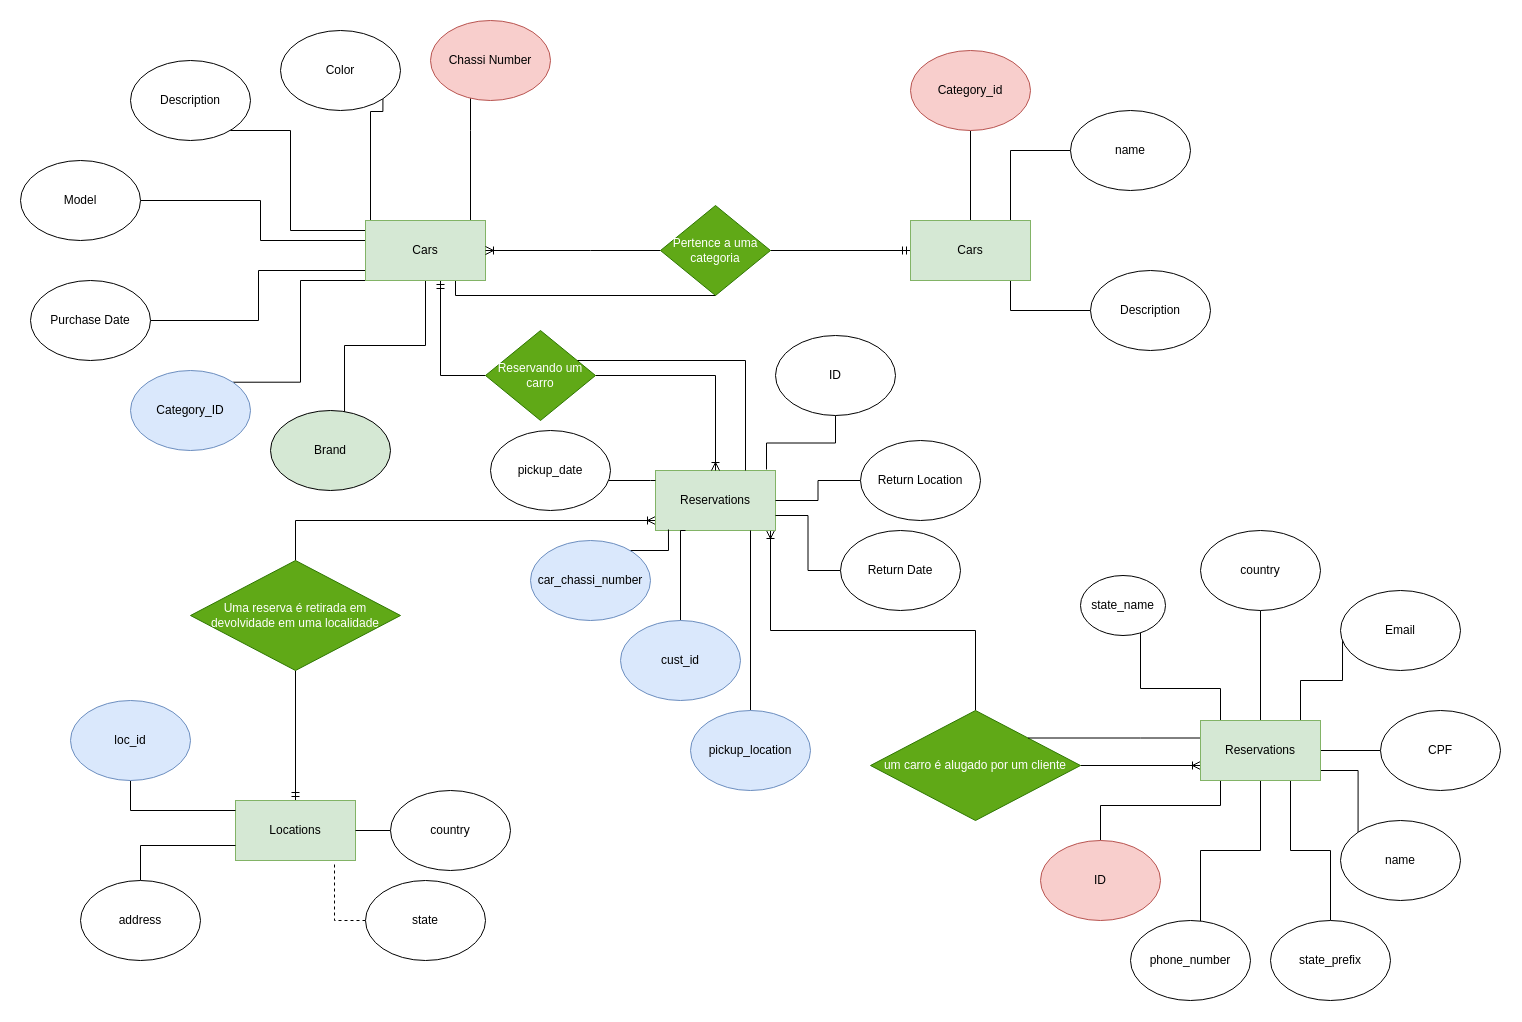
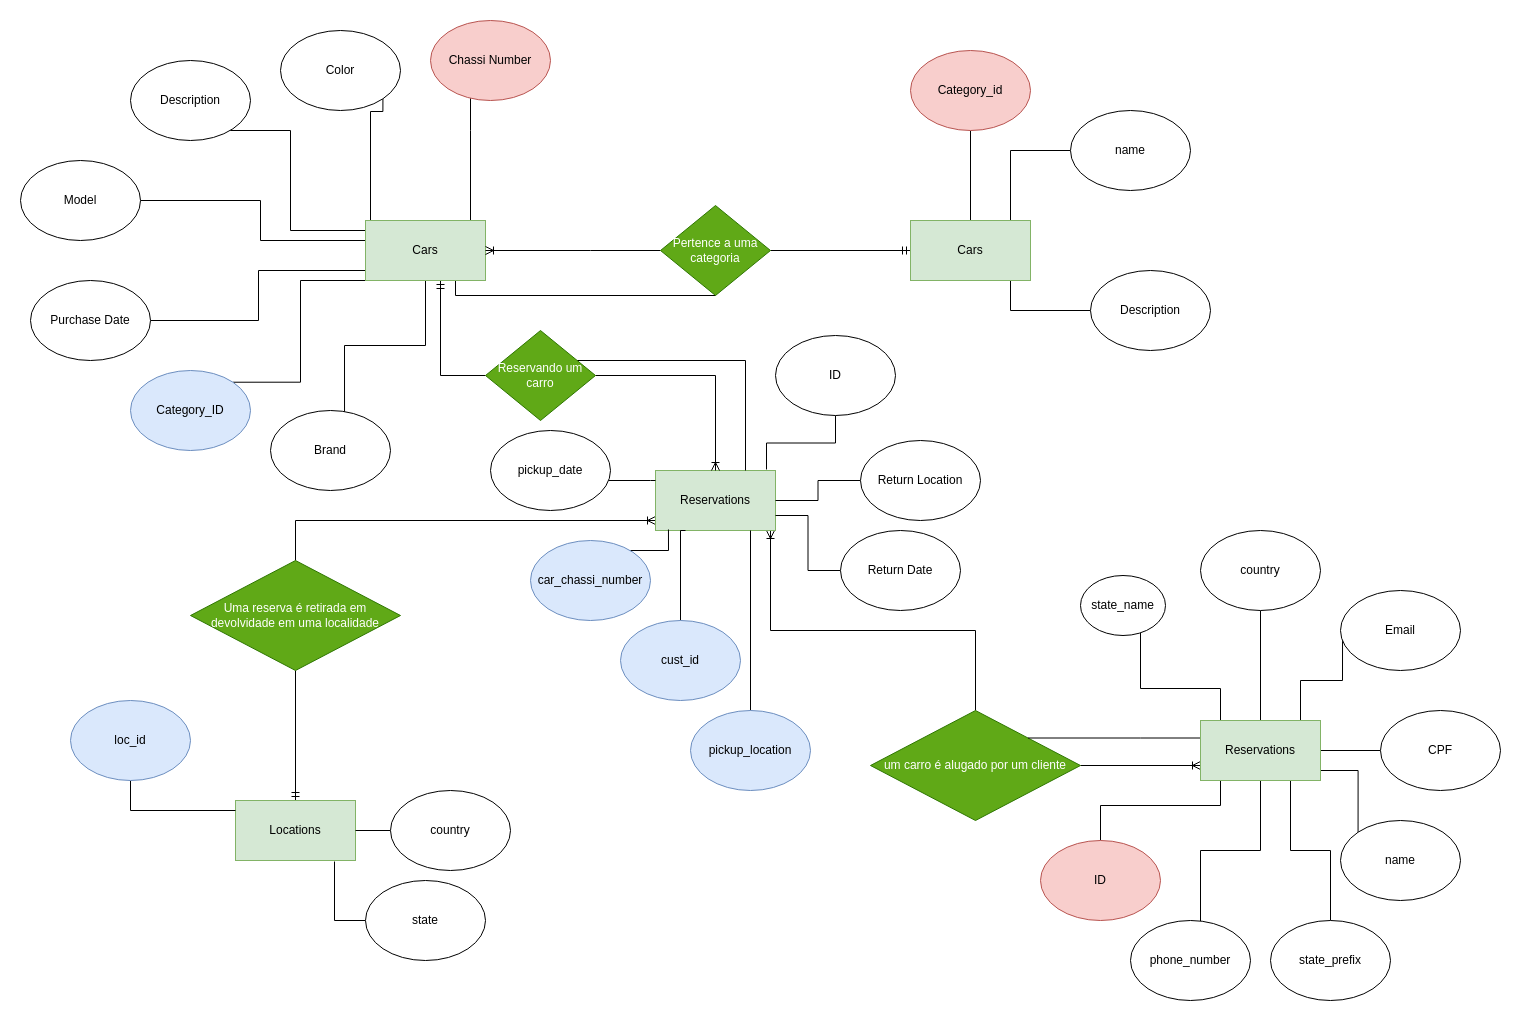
  <mxCell id="0" />
  <mxCell id="1" parent="0" />
  <mxCell id="2" style="edgeStyle=orthogonalEdgeStyle;rounded=0;orthogonalLoop=1;jettySize=auto;html=1;endArrow=none;endFill=0;" edge="1" parent="1" source="11" target="18"><mxGeometry relative="1" as="geometry"><Array as="points"><mxPoint x="470" y="130" /><mxPoint x="470" y="130" /></Array></mxGeometry></mxCell>
  <mxCell id="3" style="edgeStyle=orthogonalEdgeStyle;rounded=0;orthogonalLoop=1;jettySize=auto;html=1;entryX=1;entryY=1;entryDx=0;entryDy=0;endArrow=none;endFill=0;" edge="1" parent="1" source="11" target="12"><mxGeometry relative="1" as="geometry"><Array as="points"><mxPoint x="370" y="111" /><mxPoint x="382" y="111" /></Array></mxGeometry></mxCell>
  <mxCell id="4" style="edgeStyle=orthogonalEdgeStyle;rounded=0;orthogonalLoop=1;jettySize=auto;html=1;endArrow=none;endFill=0;" edge="1" parent="1" source="11" target="17"><mxGeometry relative="1" as="geometry"><Array as="points"><mxPoint x="290" y="230" /><mxPoint x="290" y="130" /></Array></mxGeometry></mxCell>
  <mxCell id="5" style="edgeStyle=orthogonalEdgeStyle;rounded=0;orthogonalLoop=1;jettySize=auto;html=1;endArrow=none;endFill=0;" edge="1" parent="1" source="11" target="16"><mxGeometry relative="1" as="geometry"><Array as="points"><mxPoint x="260" y="240" /><mxPoint x="260" y="200" /></Array></mxGeometry></mxCell>
  <mxCell id="6" style="edgeStyle=orthogonalEdgeStyle;rounded=0;orthogonalLoop=1;jettySize=auto;html=1;endArrow=none;endFill=0;" edge="1" parent="1" source="11" target="15"><mxGeometry relative="1" as="geometry"><Array as="points"><mxPoint x="258" y="270" /><mxPoint x="258" y="320" /></Array></mxGeometry></mxCell>
  <mxCell id="7" style="edgeStyle=orthogonalEdgeStyle;rounded=0;orthogonalLoop=1;jettySize=auto;html=1;entryX=1;entryY=0;entryDx=0;entryDy=0;endArrow=none;endFill=0;" edge="1" parent="1" source="11" target="14"><mxGeometry relative="1" as="geometry"><Array as="points"><mxPoint x="300" y="280" /><mxPoint x="300" y="382" /></Array></mxGeometry></mxCell>
  <mxCell id="8" style="edgeStyle=orthogonalEdgeStyle;rounded=0;orthogonalLoop=1;jettySize=auto;html=1;entryX=0.617;entryY=0.025;entryDx=0;entryDy=0;entryPerimeter=0;endArrow=none;endFill=0;" edge="1" parent="1" source="11" target="13"><mxGeometry relative="1" as="geometry" /></mxCell>
  <mxCell id="9" style="edgeStyle=orthogonalEdgeStyle;rounded=0;orthogonalLoop=1;jettySize=auto;html=1;endArrow=none;endFill=0;entryX=0.5;entryY=1;entryDx=0;entryDy=0;exitX=0.75;exitY=1;exitDx=0;exitDy=0;" edge="1" parent="1" source="11" target="21"><mxGeometry relative="1" as="geometry"><mxPoint x="650" y="360" as="targetPoint" /><Array as="points"><mxPoint x="455" y="295" /></Array></mxGeometry></mxCell>
  <mxCell id="10" style="edgeStyle=orthogonalEdgeStyle;rounded=0;orthogonalLoop=1;jettySize=auto;html=1;entryX=0;entryY=0.5;entryDx=0;entryDy=0;endArrow=none;endFill=0;startArrow=ERmandOne;startFill=0;" edge="1" parent="1" source="11" target="34"><mxGeometry relative="1" as="geometry"><Array as="points"><mxPoint x="440" y="375" /></Array></mxGeometry></mxCell>
  <mxCell id="11" value="Cars" style="rounded=0;whiteSpace=wrap;html=1;fillColor=#d5e8d4;strokeColor=#82b366;" vertex="1" parent="1"><mxGeometry x="365" y="220" width="120" height="60" as="geometry" /></mxCell>
  <mxCell id="12" value="Color" style="ellipse;whiteSpace=wrap;html=1;" vertex="1" parent="1"><mxGeometry x="280" y="30" width="120" height="80" as="geometry" /></mxCell>
- <mxCell id="13" value="Brand" style="ellipse;whiteSpace=wrap;html=1;fillColor=#d5e8d4;" vertex="1" parent="1"><mxGeometry x="270" y="410" width="120" height="80" as="geometry" /></mxCell>
+ <mxCell id="13" value="Brand" style="ellipse;whiteSpace=wrap;html=1;" vertex="1" parent="1"><mxGeometry x="270" y="410" width="120" height="80" as="geometry" /></mxCell>
  <mxCell id="14" value="Category_ID" style="ellipse;whiteSpace=wrap;html=1;fillColor=#dae8fc;strokeColor=#6c8ebf;" vertex="1" parent="1"><mxGeometry x="130" y="370" width="120" height="80" as="geometry" /></mxCell>
  <mxCell id="15" value="Purchase Date" style="ellipse;whiteSpace=wrap;html=1;" vertex="1" parent="1"><mxGeometry x="30" y="280" width="120" height="80" as="geometry" /></mxCell>
  <mxCell id="16" value="Model" style="ellipse;whiteSpace=wrap;html=1;" vertex="1" parent="1"><mxGeometry x="20" y="160" width="120" height="80" as="geometry" /></mxCell>
  <mxCell id="17" value="Description" style="ellipse;whiteSpace=wrap;html=1;" vertex="1" parent="1"><mxGeometry x="130" y="60" width="120" height="80" as="geometry" /></mxCell>
  <mxCell id="18" value="Chassi Number" style="ellipse;whiteSpace=wrap;html=1;fillColor=#f8cecc;strokeColor=#b85450;" vertex="1" parent="1"><mxGeometry x="430" y="20" width="120" height="80" as="geometry" /></mxCell>
  <mxCell id="19" style="edgeStyle=orthogonalEdgeStyle;rounded=0;orthogonalLoop=1;jettySize=auto;html=1;entryX=1;entryY=0.5;entryDx=0;entryDy=0;endArrow=ERoneToMany;endFill=0;" edge="1" parent="1" source="21" target="11"><mxGeometry relative="1" as="geometry"><Array as="points"><mxPoint x="590" y="250" /><mxPoint x="590" y="250" /></Array></mxGeometry></mxCell>
  <mxCell id="20" style="edgeStyle=orthogonalEdgeStyle;rounded=0;orthogonalLoop=1;jettySize=auto;html=1;entryX=0;entryY=0.5;entryDx=0;entryDy=0;endArrow=ERmandOne;endFill=0;" edge="1" parent="1" source="21" target="25"><mxGeometry relative="1" as="geometry" /></mxCell>
  <mxCell id="21" value="Pertence a uma categoria" style="rhombus;whiteSpace=wrap;html=1;fillColor=#60a917;strokeColor=#2D7600;fontColor=#ffffff;" vertex="1" parent="1"><mxGeometry x="660" y="205" width="110" height="90" as="geometry" /></mxCell>
  <mxCell id="22" value="" style="edgeStyle=orthogonalEdgeStyle;rounded=0;orthogonalLoop=1;jettySize=auto;html=1;endArrow=none;endFill=0;" edge="1" parent="1" source="25" target="28"><mxGeometry relative="1" as="geometry" /></mxCell>
  <mxCell id="23" style="edgeStyle=orthogonalEdgeStyle;rounded=0;orthogonalLoop=1;jettySize=auto;html=1;entryX=0;entryY=0.5;entryDx=0;entryDy=0;endArrow=none;endFill=0;" edge="1" parent="1" source="25" target="27"><mxGeometry relative="1" as="geometry"><Array as="points"><mxPoint x="1010" y="150" /></Array></mxGeometry></mxCell>
  <mxCell id="24" style="edgeStyle=orthogonalEdgeStyle;rounded=0;orthogonalLoop=1;jettySize=auto;html=1;endArrow=none;endFill=0;" edge="1" parent="1" source="25" target="26"><mxGeometry relative="1" as="geometry"><Array as="points"><mxPoint x="1010" y="310" /></Array></mxGeometry></mxCell>
  <mxCell id="25" value="Cars" style="rounded=0;whiteSpace=wrap;html=1;fillColor=#d5e8d4;strokeColor=#82b366;" vertex="1" parent="1"><mxGeometry x="910" y="220" width="120" height="60" as="geometry" /></mxCell>
  <mxCell id="26" value="Description" style="ellipse;whiteSpace=wrap;html=1;" vertex="1" parent="1"><mxGeometry x="1090" y="270" width="120" height="80" as="geometry" /></mxCell>
  <mxCell id="27" value="name" style="ellipse;whiteSpace=wrap;html=1;" vertex="1" parent="1"><mxGeometry x="1070" y="110" width="120" height="80" as="geometry" /></mxCell>
  <mxCell id="28" value="Category_id" style="ellipse;whiteSpace=wrap;html=1;fillColor=#f8cecc;strokeColor=#b85450;" vertex="1" parent="1"><mxGeometry x="910" y="50" width="120" height="80" as="geometry" /></mxCell>
  <mxCell id="29" style="edgeStyle=orthogonalEdgeStyle;rounded=0;orthogonalLoop=1;jettySize=auto;html=1;entryX=0.5;entryY=0;entryDx=0;entryDy=0;startArrow=ERoneToMany;startFill=0;endArrow=none;endFill=0;" edge="1" parent="1" source="31" target="50"><mxGeometry relative="1" as="geometry"><Array as="points"><mxPoint x="295" y="520" /></Array></mxGeometry></mxCell>
  <mxCell id="30" style="edgeStyle=orthogonalEdgeStyle;rounded=0;orthogonalLoop=1;jettySize=auto;html=1;startArrow=ERoneToMany;startFill=0;endArrow=none;endFill=0;" edge="1" parent="1" source="31" target="61"><mxGeometry relative="1" as="geometry"><Array as="points"><mxPoint x="770" y="630" /><mxPoint x="975" y="630" /></Array></mxGeometry></mxCell>
  <mxCell id="31" value="Reservations" style="rounded=0;whiteSpace=wrap;html=1;fillColor=#d5e8d4;strokeColor=#82b366;" vertex="1" parent="1"><mxGeometry x="655" y="470" width="120" height="60" as="geometry" /></mxCell>
  <mxCell id="32" style="edgeStyle=orthogonalEdgeStyle;rounded=0;orthogonalLoop=1;jettySize=auto;html=1;startArrow=none;startFill=0;endArrow=ERoneToMany;endFill=0;" edge="1" parent="1" source="34" target="31"><mxGeometry relative="1" as="geometry" /></mxCell>
  <mxCell id="33" style="edgeStyle=orthogonalEdgeStyle;rounded=0;orthogonalLoop=1;jettySize=auto;html=1;entryX=0.75;entryY=0;entryDx=0;entryDy=0;startArrow=none;startFill=0;endArrow=none;endFill=0;" edge="1" parent="1" source="34" target="31"><mxGeometry relative="1" as="geometry"><Array as="points"><mxPoint x="745" y="360" /></Array></mxGeometry></mxCell>
  <mxCell id="34" value="Reservando um carro" style="rhombus;whiteSpace=wrap;html=1;fillColor=#60a917;strokeColor=#2D7600;fontColor=#ffffff;" vertex="1" parent="1"><mxGeometry x="485" y="330" width="110" height="90" as="geometry" /></mxCell>
  <mxCell id="35" value="" style="edgeStyle=orthogonalEdgeStyle;rounded=0;orthogonalLoop=1;jettySize=auto;html=1;startArrow=none;startFill=0;endArrow=none;endFill=0;" edge="1" parent="1" source="36" target="31"><mxGeometry relative="1" as="geometry"><Array as="points"><mxPoint x="650" y="480" /><mxPoint x="650" y="480" /></Array></mxGeometry></mxCell>
  <mxCell id="36" value="pickup_date" style="ellipse;whiteSpace=wrap;html=1;" vertex="1" parent="1"><mxGeometry x="490" y="430" width="120" height="80" as="geometry" /></mxCell>
  <mxCell id="37" value="" style="edgeStyle=orthogonalEdgeStyle;rounded=0;orthogonalLoop=1;jettySize=auto;html=1;startArrow=none;startFill=0;endArrow=none;endFill=0;entryX=0.108;entryY=0.983;entryDx=0;entryDy=0;entryPerimeter=0;" edge="1" parent="1" source="38" target="31"><mxGeometry relative="1" as="geometry"><Array as="points"><mxPoint x="668" y="550" /></Array></mxGeometry></mxCell>
  <mxCell id="38" value="car_chassi_number" style="ellipse;whiteSpace=wrap;html=1;fillColor=#dae8fc;strokeColor=#6c8ebf;" vertex="1" parent="1"><mxGeometry x="530" y="540" width="120" height="80" as="geometry" /></mxCell>
  <mxCell id="39" value="" style="edgeStyle=orthogonalEdgeStyle;rounded=0;orthogonalLoop=1;jettySize=auto;html=1;startArrow=none;startFill=0;endArrow=none;endFill=0;entryX=0.25;entryY=1;entryDx=0;entryDy=0;" edge="1" parent="1" source="40" target="31"><mxGeometry relative="1" as="geometry"><mxPoint x="680" y="560" as="targetPoint" /><Array as="points"><mxPoint x="680" y="530" /></Array></mxGeometry></mxCell>
  <mxCell id="40" value="cust_id" style="ellipse;whiteSpace=wrap;html=1;fillColor=#dae8fc;strokeColor=#6c8ebf;" vertex="1" parent="1"><mxGeometry x="620" y="620" width="120" height="80" as="geometry" /></mxCell>
  <mxCell id="41" style="edgeStyle=orthogonalEdgeStyle;rounded=0;orthogonalLoop=1;jettySize=auto;html=1;startArrow=none;startFill=0;endArrow=none;endFill=0;" edge="1" parent="1" source="42"><mxGeometry relative="1" as="geometry"><mxPoint x="750" y="530" as="targetPoint" /><Array as="points"><mxPoint x="750" y="530" /></Array></mxGeometry></mxCell>
  <mxCell id="42" value="pickup_location" style="ellipse;whiteSpace=wrap;html=1;fillColor=#dae8fc;strokeColor=#6c8ebf;" vertex="1" parent="1"><mxGeometry x="690" y="710" width="120" height="80" as="geometry" /></mxCell>
  <mxCell id="43" style="edgeStyle=orthogonalEdgeStyle;rounded=0;orthogonalLoop=1;jettySize=auto;html=1;entryX=1;entryY=0.75;entryDx=0;entryDy=0;startArrow=none;startFill=0;endArrow=none;endFill=0;" edge="1" parent="1" source="44" target="31"><mxGeometry relative="1" as="geometry" /></mxCell>
  <mxCell id="44" value="Return Date" style="ellipse;whiteSpace=wrap;html=1;" vertex="1" parent="1"><mxGeometry x="840" y="530" width="120" height="80" as="geometry" /></mxCell>
  <mxCell id="45" style="edgeStyle=orthogonalEdgeStyle;rounded=0;orthogonalLoop=1;jettySize=auto;html=1;startArrow=none;startFill=0;endArrow=none;endFill=0;" edge="1" parent="1" source="46" target="31"><mxGeometry relative="1" as="geometry" /></mxCell>
  <mxCell id="46" value="Return Location" style="ellipse;whiteSpace=wrap;html=1;" vertex="1" parent="1"><mxGeometry x="860" y="440" width="120" height="80" as="geometry" /></mxCell>
  <mxCell id="47" style="edgeStyle=orthogonalEdgeStyle;rounded=0;orthogonalLoop=1;jettySize=auto;html=1;entryX=0.925;entryY=-0.017;entryDx=0;entryDy=0;entryPerimeter=0;startArrow=none;startFill=0;endArrow=none;endFill=0;" edge="1" parent="1" source="48" target="31"><mxGeometry relative="1" as="geometry" /></mxCell>
  <mxCell id="48" value="ID" style="ellipse;whiteSpace=wrap;html=1;" vertex="1" parent="1"><mxGeometry x="775" y="335" width="120" height="80" as="geometry" /></mxCell>
  <mxCell id="49" style="edgeStyle=orthogonalEdgeStyle;rounded=0;orthogonalLoop=1;jettySize=auto;html=1;entryX=0.5;entryY=0;entryDx=0;entryDy=0;startArrow=none;startFill=0;endArrow=ERmandOne;endFill=0;" edge="1" parent="1" source="50" target="51"><mxGeometry relative="1" as="geometry" /></mxCell>
  <mxCell id="50" value="Uma reserva é retirada em devolvidade em uma localidade" style="rhombus;whiteSpace=wrap;html=1;fillColor=#60a917;strokeColor=#2D7600;fontColor=#ffffff;" vertex="1" parent="1"><mxGeometry x="190" y="560" width="210" height="110" as="geometry" /></mxCell>
  <mxCell id="51" value="Locations" style="rounded=0;whiteSpace=wrap;html=1;fillColor=#d5e8d4;strokeColor=#82b366;" vertex="1" parent="1"><mxGeometry x="235" y="800" width="120" height="60" as="geometry" /></mxCell>
  <mxCell id="52" style="edgeStyle=orthogonalEdgeStyle;rounded=0;orthogonalLoop=1;jettySize=auto;html=1;startArrow=none;startFill=0;endArrow=none;endFill=0;" edge="1" parent="1" source="53"><mxGeometry relative="1" as="geometry"><mxPoint x="235" y="810" as="targetPoint" /><Array as="points"><mxPoint x="130" y="810" /></Array></mxGeometry></mxCell>
  <mxCell id="53" value="loc_id" style="ellipse;whiteSpace=wrap;html=1;fillColor=#dae8fc;strokeColor=#6c8ebf;" vertex="1" parent="1"><mxGeometry x="70" y="700" width="120" height="80" as="geometry" /></mxCell>
  <mxCell id="54" style="edgeStyle=orthogonalEdgeStyle;rounded=0;orthogonalLoop=1;jettySize=auto;html=1;entryX=1;entryY=0.5;entryDx=0;entryDy=0;startArrow=none;startFill=0;endArrow=none;endFill=0;" edge="1" parent="1" source="55" target="51"><mxGeometry relative="1" as="geometry" /></mxCell>
  <mxCell id="55" value="country" style="ellipse;whiteSpace=wrap;html=1;" vertex="1" parent="1"><mxGeometry x="390" y="790" width="120" height="80" as="geometry" /></mxCell>
- <mxCell id="56" style="edgeStyle=orthogonalEdgeStyle;rounded=0;orthogonalLoop=1;jettySize=auto;html=1;entryX=0.825;entryY=1.017;entryDx=0;entryDy=0;entryPerimeter=0;startArrow=none;startFill=0;endArrow=none;endFill=0;dashed=1;" edge="1" parent="1" source="57" target="51"><mxGeometry relative="1" as="geometry" /></mxCell>
+ <mxCell id="56" style="edgeStyle=orthogonalEdgeStyle;rounded=0;orthogonalLoop=1;jettySize=auto;html=1;entryX=0.825;entryY=1.017;entryDx=0;entryDy=0;entryPerimeter=0;startArrow=none;startFill=0;endArrow=none;endFill=0;" edge="1" parent="1" source="57" target="51"><mxGeometry relative="1" as="geometry" /></mxCell>
  <mxCell id="57" value="state" style="ellipse;whiteSpace=wrap;html=1;" vertex="1" parent="1"><mxGeometry x="365" y="880" width="120" height="80" as="geometry" /></mxCell>
- <mxCell id="58" style="edgeStyle=orthogonalEdgeStyle;rounded=0;orthogonalLoop=1;jettySize=auto;html=1;entryX=0;entryY=0.75;entryDx=0;entryDy=0;startArrow=none;startFill=0;endArrow=none;endFill=0;" edge="1" parent="1" source="59" target="51"><mxGeometry relative="1" as="geometry"><Array as="points"><mxPoint x="140" y="845" /></Array></mxGeometry></mxCell>
- <mxCell id="59" value="address" style="ellipse;whiteSpace=wrap;html=1;" vertex="1" parent="1"><mxGeometry x="80" y="880" width="120" height="80" as="geometry" /></mxCell>
  <mxCell id="60" style="edgeStyle=orthogonalEdgeStyle;rounded=0;orthogonalLoop=1;jettySize=auto;html=1;entryX=0;entryY=0.75;entryDx=0;entryDy=0;startArrow=none;startFill=0;endArrow=ERoneToMany;endFill=0;exitX=1;exitY=0.5;exitDx=0;exitDy=0;" edge="1" parent="1" source="61" target="71"><mxGeometry relative="1" as="geometry" /></mxCell>
  <mxCell id="61" value="um carro é alugado por um cliente" style="rhombus;whiteSpace=wrap;html=1;fillColor=#60a917;strokeColor=#2D7600;fontColor=#ffffff;" vertex="1" parent="1"><mxGeometry x="870" y="710" width="210" height="110" as="geometry" /></mxCell>
  <mxCell id="62" style="edgeStyle=orthogonalEdgeStyle;rounded=0;orthogonalLoop=1;jettySize=auto;html=1;entryX=1;entryY=0;entryDx=0;entryDy=0;startArrow=none;startFill=0;endArrow=none;endFill=0;" edge="1" parent="1" source="71" target="61"><mxGeometry relative="1" as="geometry"><Array as="points"><mxPoint x="1140" y="738" /></Array></mxGeometry></mxCell>
  <mxCell id="63" style="edgeStyle=orthogonalEdgeStyle;rounded=0;orthogonalLoop=1;jettySize=auto;html=1;startArrow=none;startFill=0;endArrow=none;endFill=0;" edge="1" parent="1" source="71" target="73"><mxGeometry relative="1" as="geometry"><Array as="points"><mxPoint x="1220" y="688" /><mxPoint x="1140" y="688" /></Array></mxGeometry></mxCell>
  <mxCell id="64" style="edgeStyle=orthogonalEdgeStyle;rounded=0;orthogonalLoop=1;jettySize=auto;html=1;startArrow=none;startFill=0;endArrow=none;endFill=0;" edge="1" parent="1" source="71" target="78"><mxGeometry relative="1" as="geometry" /></mxCell>
  <mxCell id="65" style="edgeStyle=orthogonalEdgeStyle;rounded=0;orthogonalLoop=1;jettySize=auto;html=1;entryX=0.017;entryY=0.588;entryDx=0;entryDy=0;entryPerimeter=0;startArrow=none;startFill=0;endArrow=none;endFill=0;" edge="1" parent="1" source="71" target="77"><mxGeometry relative="1" as="geometry"><Array as="points"><mxPoint x="1300" y="680" /><mxPoint x="1342" y="680" /></Array></mxGeometry></mxCell>
  <mxCell id="66" style="edgeStyle=orthogonalEdgeStyle;rounded=0;orthogonalLoop=1;jettySize=auto;html=1;startArrow=none;startFill=0;endArrow=none;endFill=0;" edge="1" parent="1" source="71" target="76"><mxGeometry relative="1" as="geometry" /></mxCell>
  <mxCell id="67" style="edgeStyle=orthogonalEdgeStyle;rounded=0;orthogonalLoop=1;jettySize=auto;html=1;entryX=0;entryY=0;entryDx=0;entryDy=0;startArrow=none;startFill=0;endArrow=none;endFill=0;" edge="1" parent="1" source="71" target="75"><mxGeometry relative="1" as="geometry"><Array as="points"><mxPoint x="1358" y="770" /></Array></mxGeometry></mxCell>
  <mxCell id="68" style="edgeStyle=orthogonalEdgeStyle;rounded=0;orthogonalLoop=1;jettySize=auto;html=1;startArrow=none;startFill=0;endArrow=none;endFill=0;exitX=0.5;exitY=1;exitDx=0;exitDy=0;" edge="1" parent="1" source="71" target="74"><mxGeometry relative="1" as="geometry"><Array as="points"><mxPoint x="1260" y="850" /><mxPoint x="1200" y="850" /></Array></mxGeometry></mxCell>
  <mxCell id="69" style="edgeStyle=orthogonalEdgeStyle;rounded=0;orthogonalLoop=1;jettySize=auto;html=1;startArrow=none;startFill=0;endArrow=none;endFill=0;" edge="1" parent="1" source="71" target="72"><mxGeometry relative="1" as="geometry"><Array as="points"><mxPoint x="1220" y="805" /><mxPoint x="1100" y="805" /></Array></mxGeometry></mxCell>
  <mxCell id="70" style="edgeStyle=orthogonalEdgeStyle;rounded=0;orthogonalLoop=1;jettySize=auto;html=1;startArrow=none;startFill=0;endArrow=none;endFill=0;" edge="1" parent="1" source="71" target="79"><mxGeometry relative="1" as="geometry"><Array as="points"><mxPoint x="1290" y="850" /><mxPoint x="1330" y="850" /></Array></mxGeometry></mxCell>
  <mxCell id="71" value="Reservations" style="rounded=0;whiteSpace=wrap;html=1;fillColor=#d5e8d4;strokeColor=#82b366;" vertex="1" parent="1"><mxGeometry x="1200" y="720" width="120" height="60" as="geometry" /></mxCell>
  <mxCell id="72" value="ID" style="ellipse;whiteSpace=wrap;html=1;fillColor=#f8cecc;strokeColor=#b85450;" vertex="1" parent="1"><mxGeometry x="1040" y="840" width="120" height="80" as="geometry" /></mxCell>
  <mxCell id="73" value="state_name" style="ellipse;whiteSpace=wrap;html=1;" vertex="1" parent="1"><mxGeometry x="1080" y="575" width="85" height="60" as="geometry" /></mxCell>
  <mxCell id="74" value="phone_number" style="ellipse;whiteSpace=wrap;html=1;" vertex="1" parent="1"><mxGeometry x="1130" y="920" width="120" height="80" as="geometry" /></mxCell>
  <mxCell id="75" value="name" style="ellipse;whiteSpace=wrap;html=1;" vertex="1" parent="1"><mxGeometry x="1340" y="820" width="120" height="80" as="geometry" /></mxCell>
  <mxCell id="76" value="CPF" style="ellipse;whiteSpace=wrap;html=1;" vertex="1" parent="1"><mxGeometry x="1380" y="710" width="120" height="80" as="geometry" /></mxCell>
  <mxCell id="77" value="Email" style="ellipse;whiteSpace=wrap;html=1;" vertex="1" parent="1"><mxGeometry x="1340" y="590" width="120" height="80" as="geometry" /></mxCell>
  <mxCell id="78" value="country" style="ellipse;whiteSpace=wrap;html=1;" vertex="1" parent="1"><mxGeometry x="1200" y="530" width="120" height="80" as="geometry" /></mxCell>
  <mxCell id="79" value="state_prefix" style="ellipse;whiteSpace=wrap;html=1;" vertex="1" parent="1"><mxGeometry x="1270" y="920" width="120" height="80" as="geometry" /></mxCell>
